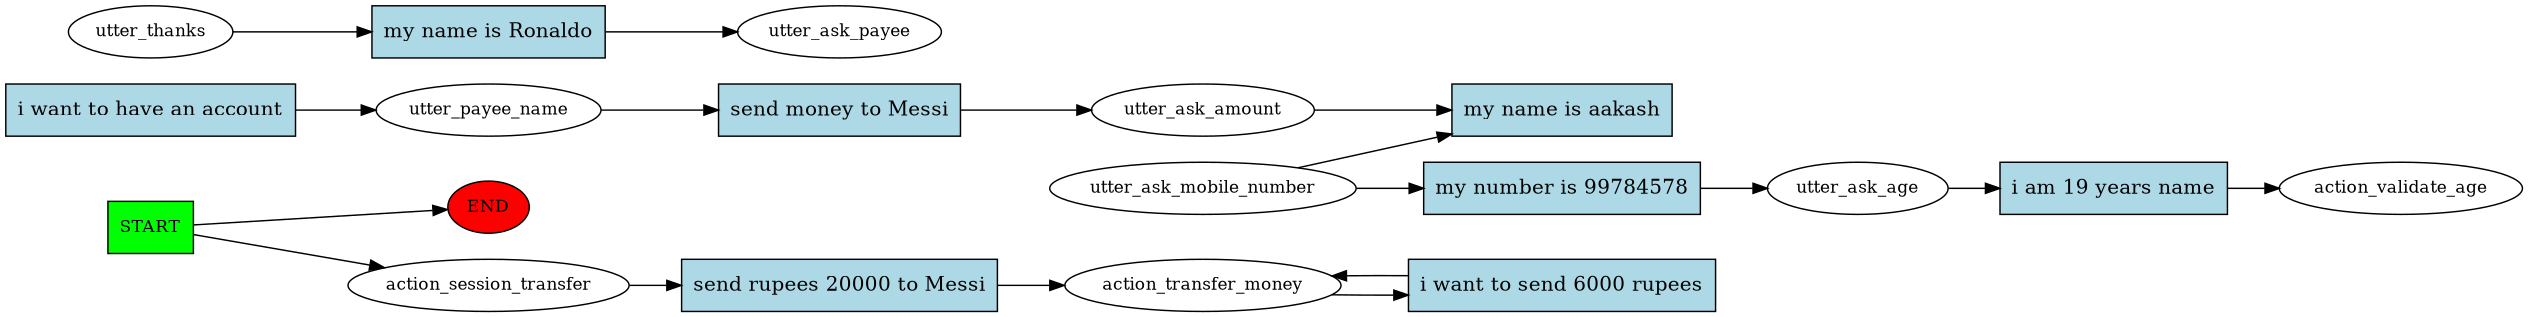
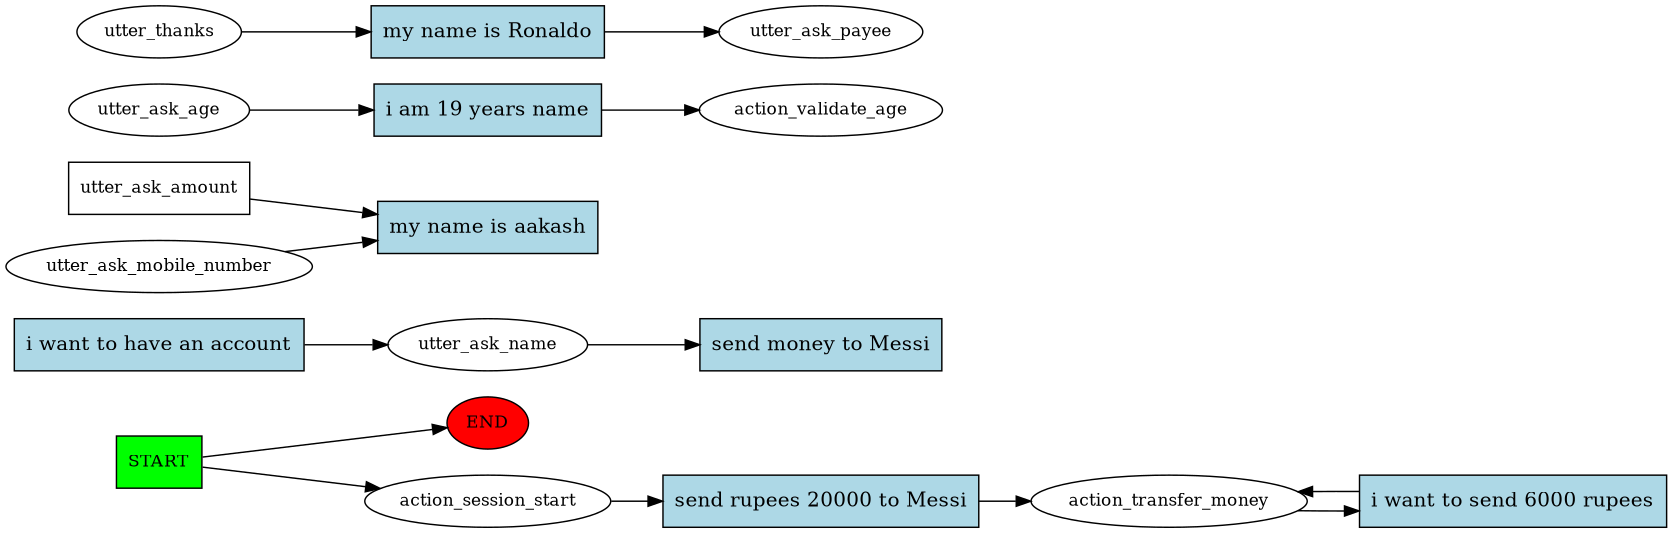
  digraph {
    rankdir=LR
    node [fontsize=12 style=filled]
    n1 [fillcolor=green label=START shape=box]
    n2 [fillcolor=red label=END]
-   n3 [label=action_session_transfer style=""]
+   n3 [label=action_session_start style=""]
    n4 [fillcolor=lightblue label="send rupees 20000 to Messi" shape=rect fontsize=""]
    n5 [label=action_transfer_money style=""]
    n6 [fillcolor=lightblue label="i want to send 6000 rupees" shape=rect fontsize=""]
    n7 [fillcolor=lightblue label="i want to have an account" shape=rect fontsize=""]
-   n8 [label=utter_payee_name style=""]
+   n8 [label=utter_ask_name style=""]
    n9 [fillcolor=lightblue label="send money to Messi" shape=rect fontsize=""]
-   n10 [label=utter_ask_amount style=""]
+   n10 [label=utter_ask_amount shape=box style=""]
    n11 [fillcolor=lightblue label="my name is aakash" shape=rect fontsize=""]
    n12 [label=utter_ask_mobile_number style=""]
-   n13 [fillcolor=lightblue label="my number is 99784578" shape=rect fontsize=""]
    n14 [label=utter_ask_age style=""]
    n15 [fillcolor=lightblue label="i am 19 years name" shape=rect fontsize=""]
    n16 [label=action_validate_age style=""]
    n17 [label=utter_thanks style=""]
    n18 [fillcolor=lightblue label="my name is Ronaldo" shape=rect fontsize=""]
    n19 [label=utter_ask_payee style=""]
    n1 -> n2
    n1 -> n3
    n3 -> n4
    n4 -> n5
    n5 -> n6
    n6 -> n5
    n7 -> n8
    n8 -> n9
-   n9 -> n10
    n10 -> n11
    n12 -> n11
-   n12 -> n13
-   n13 -> n14
    n14 -> n15
    n15 -> n16
    n17 -> n18
    n18 -> n19
  }
